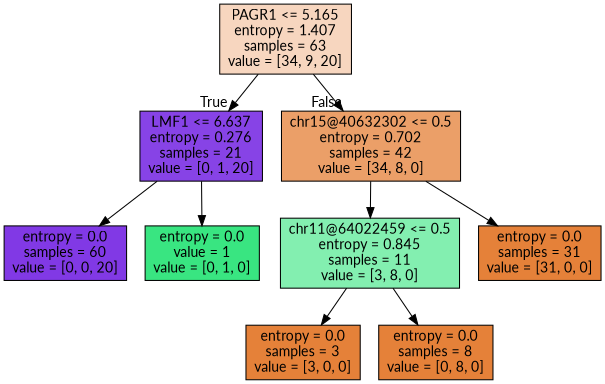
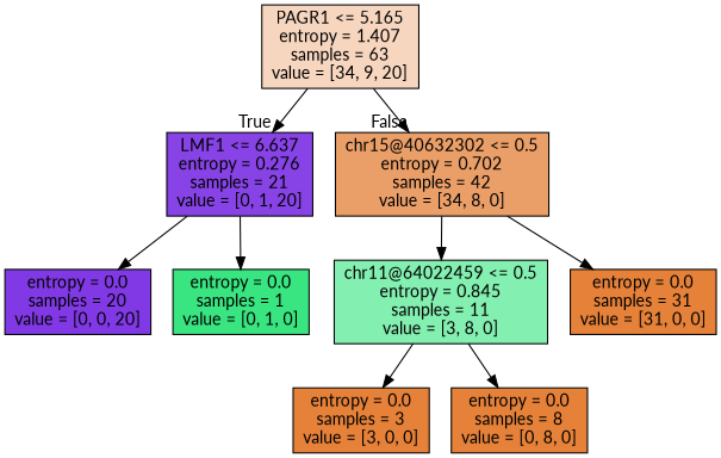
  digraph {
    fontname=Lato
    node [color=black fillcolor="#e58139" fontname=Lato shape=box style=filled]
    edge [fontname=Lato]
    n1 [fillcolor="#f7d6bf" label="PAGR1 <= 5.165\nentropy = 1.407\nsamples = 63\nvalue = [34, 9, 20]"]
    n2 [fillcolor="#8743e6" label="LMF1 <= 6.637\nentropy = 0.276\nsamples = 21\nvalue = [0, 1, 20]"]
    n3 [fillcolor="#eb9f68" label="chr15@40632302 <= 0.5\nentropy = 0.702\nsamples = 42\nvalue = [34, 8, 0]"]
-   n4 [fillcolor="#8139e5" label="entropy = 0.0\nsamples = 60\nvalue = [0, 0, 20]"]
-   n5 [fillcolor="#39e581" label="entropy = 0.0\nvalue = 1\nvalue = [0, 1, 0]"]
+   n4 [fillcolor="#8139e5" label="entropy = 0.0\nsamples = 20\nvalue = [0, 0, 20]"]
+   n5 [fillcolor="#39e581" label="entropy = 0.0\nsamples = 1\nvalue = [0, 1, 0]"]
    n6 [fillcolor="#83efb0" label="chr11@64022459 <= 0.5\nentropy = 0.845\nsamples = 11\nvalue = [3, 8, 0]"]
    n7 [label="entropy = 0.0\nsamples = 31\nvalue = [31, 0, 0]"]
    n8 [label="entropy = 0.0\nsamples = 3\nvalue = [3, 0, 0]"]
    n9 [label="entropy = 0.0\nsamples = 8\nvalue = [0, 8, 0]"]
    n1 -> n2 [headlabel=True labelangle=45 labeldistance=2.5]
    n1 -> n3 [headlabel=False labelangle=-45 labeldistance=2.5]
    n2 -> n4
    n2 -> n5
    n3 -> n6
    n3 -> n7
    n6 -> n8
    n6 -> n9
  }
